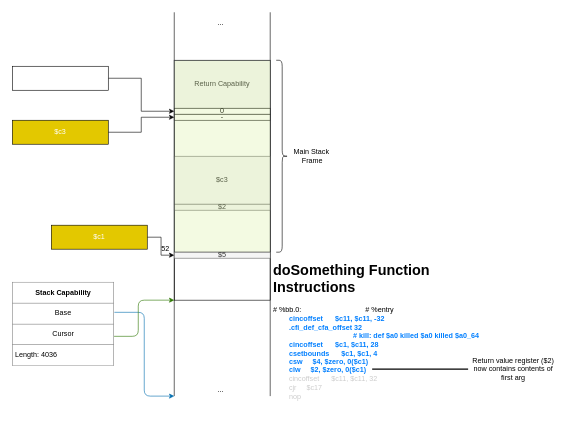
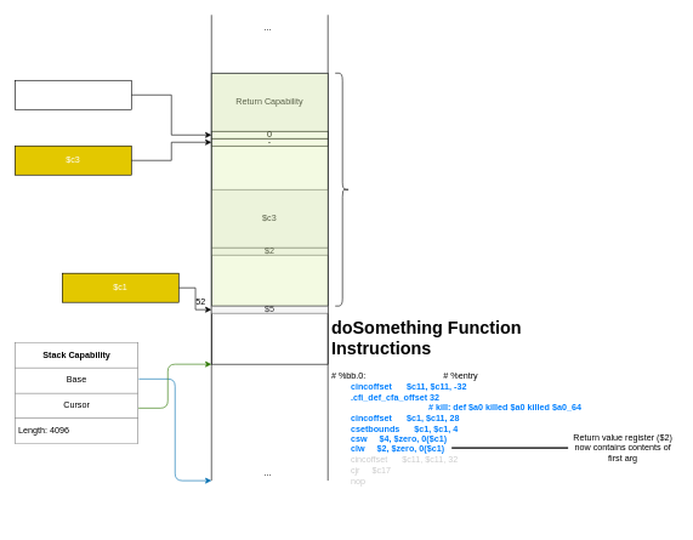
  <mxCell id="0" />
  <mxCell id="1" parent="0" />
  <mxCell id="2" value="" style="rounded=0;whiteSpace=wrap;html=1;shadow=0;glass=0;labelBackgroundColor=#ffffff;strokeColor=#000000;fillColor=#ffffff;gradientColor=none;fontSize=12;" vertex="1" parent="1"><mxGeometry x="290" y="420" width="160" height="80" as="geometry" /></mxCell>
  <mxCell id="3" value="" style="endArrow=none;html=1;" parent="1" edge="1"><mxGeometry width="50" height="50" relative="1" as="geometry"><mxPoint x="290" y="660" as="sourcePoint" /><mxPoint x="290" y="20" as="targetPoint" /></mxGeometry></mxCell>
  <mxCell id="4" value="" style="endArrow=none;html=1;" parent="1" edge="1"><mxGeometry width="50" height="50" relative="1" as="geometry"><mxPoint x="450" y="660" as="sourcePoint" /><mxPoint x="450" y="20" as="targetPoint" /></mxGeometry></mxCell>
  <mxCell id="5" value="" style="rounded=0;whiteSpace=wrap;html=1;" parent="1" vertex="1"><mxGeometry x="290" y="100" width="160" height="320" as="geometry" /></mxCell>
- <mxCell id="6" value="&lt;table border=&quot;1&quot; width=&quot;100%&quot; cellpadding=&quot;4&quot; style=&quot;width: 100% ; height: 100% ; border-collapse: collapse&quot;&gt;&lt;tbody&gt;&lt;tr&gt;&lt;th align=&quot;center&quot;&gt;&lt;b&gt;Stack Capability&lt;/b&gt;&lt;/th&gt;&lt;/tr&gt;&lt;tr&gt;&lt;td align=&quot;center&quot;&gt;Base&lt;/td&gt;&lt;/tr&gt;&lt;tr&gt;&lt;td style=&quot;text-align: center&quot;&gt;Cursor&lt;/td&gt;&lt;/tr&gt;&lt;tr&gt;&lt;td&gt;Length: 4036&lt;/td&gt;&lt;/tr&gt;&lt;/tbody&gt;&lt;/table&gt;" style="text;html=1;strokeColor=none;fillColor=none;overflow=fill;" parent="1" vertex="1"><mxGeometry x="20" y="470" width="170" height="140" as="geometry" /></mxCell>
+ <mxCell id="6" value="&lt;table border=&quot;1&quot; width=&quot;100%&quot; cellpadding=&quot;4&quot; style=&quot;width: 100% ; height: 100% ; border-collapse: collapse&quot;&gt;&lt;tbody&gt;&lt;tr&gt;&lt;th align=&quot;center&quot;&gt;&lt;b&gt;Stack Capability&lt;/b&gt;&lt;/th&gt;&lt;/tr&gt;&lt;tr&gt;&lt;td align=&quot;center&quot;&gt;Base&lt;/td&gt;&lt;/tr&gt;&lt;tr&gt;&lt;td style=&quot;text-align: center&quot;&gt;Cursor&lt;/td&gt;&lt;/tr&gt;&lt;tr&gt;&lt;td&gt;Length: 4096&lt;/td&gt;&lt;/tr&gt;&lt;/tbody&gt;&lt;/table&gt;" style="text;html=1;strokeColor=none;fillColor=none;overflow=fill;" parent="1" vertex="1"><mxGeometry x="20" y="470" width="170" height="140" as="geometry" /></mxCell>
  <mxCell id="7" value="" style="endArrow=classic;html=1;exitX=1.001;exitY=0.359;exitDx=0;exitDy=0;exitPerimeter=0;edgeStyle=elbowEdgeStyle;fillColor=#1ba1e2;strokeColor=#006EAF;" parent="1" source="6" edge="1"><mxGeometry width="50" height="50" relative="1" as="geometry"><mxPoint x="110" y="230" as="sourcePoint" /><mxPoint x="290" y="660" as="targetPoint" /></mxGeometry></mxCell>
  <mxCell id="8" value="..." style="text;html=1;align=center;verticalAlign=middle;resizable=0;points=[];autosize=1;" parent="1" vertex="1"><mxGeometry x="352" y="27" width="30" height="20" as="geometry" /></mxCell>
  <mxCell id="9" value="..." style="text;html=1;align=center;verticalAlign=middle;resizable=0;points=[];autosize=1;" parent="1" vertex="1"><mxGeometry x="352" y="640" width="30" height="20" as="geometry" /></mxCell>
  <mxCell id="10" value="" style="endArrow=classic;html=1;exitX=0.998;exitY=0.645;exitDx=0;exitDy=0;exitPerimeter=0;edgeStyle=elbowEdgeStyle;fillColor=#60a917;strokeColor=#2D7600;" parent="1" source="6" edge="1"><mxGeometry width="50" height="50" relative="1" as="geometry"><mxPoint x="150" y="480" as="sourcePoint" /><mxPoint x="290" y="500" as="targetPoint" /><Array as="points"><mxPoint x="230" y="425" /></Array></mxGeometry></mxCell>
  <mxCell id="11" value="Return Capability" style="rounded=0;whiteSpace=wrap;html=1;fillColor=#f5f5f5;strokeColor=#666666;fontColor=#333333;" parent="1" vertex="1"><mxGeometry x="290" y="100" width="160" height="80" as="geometry" /></mxCell>
  <mxCell id="12" style="edgeStyle=elbowEdgeStyle;rounded=0;orthogonalLoop=1;jettySize=auto;html=1;exitX=1;exitY=0.5;exitDx=0;exitDy=0;entryX=0;entryY=0.5;entryDx=0;entryDy=0;" parent="1" source="13" target="16" edge="1"><mxGeometry relative="1" as="geometry" /></mxCell>
  <mxCell id="13" value="$c2" style="rounded=0;whiteSpace=wrap;html=1;fillColor=#ffffff;strokeColor=#000000;fontColor=#ffffff;" parent="1" vertex="1"><mxGeometry x="20" y="110" width="160" height="40" as="geometry" /></mxCell>
  <mxCell id="14" style="edgeStyle=elbowEdgeStyle;rounded=0;orthogonalLoop=1;jettySize=auto;html=1;exitX=1;exitY=0.5;exitDx=0;exitDy=0;entryX=0;entryY=0.5;entryDx=0;entryDy=0;" parent="1" source="15" target="17" edge="1"><mxGeometry relative="1" as="geometry" /></mxCell>
  <mxCell id="15" value="$c3" style="rounded=0;whiteSpace=wrap;html=1;fillColor=#e3c800;strokeColor=#000000;fontColor=#ffffff;" parent="1" vertex="1"><mxGeometry x="20" y="200" width="160" height="40" as="geometry" /></mxCell>
  <mxCell id="16" value="0" style="rounded=0;whiteSpace=wrap;html=1;strokeColor=#000000;" parent="1" vertex="1"><mxGeometry x="290" y="180" width="160" height="10" as="geometry" /></mxCell>
  <mxCell id="17" value="-" style="rounded=0;whiteSpace=wrap;html=1;strokeColor=#000000;" parent="1" vertex="1"><mxGeometry x="290" y="190" width="160" height="10" as="geometry" /></mxCell>
  <mxCell id="18" value="$c3" style="rounded=0;whiteSpace=wrap;html=1;strokeColor=#666666;fillColor=#f5f5f5;fontColor=#333333;" parent="1" vertex="1"><mxGeometry x="290" y="260" width="160" height="80" as="geometry" /></mxCell>
  <mxCell id="19" value="$2" style="rounded=0;whiteSpace=wrap;html=1;strokeColor=#666666;fillColor=#f5f5f5;fontColor=#333333;" parent="1" vertex="1"><mxGeometry x="290" y="340" width="160" height="10" as="geometry" /></mxCell>
  <mxCell id="20" value="&lt;h1&gt;doSomething Function Instructions&lt;/h1&gt;&lt;div&gt;&lt;div&gt;# %bb.0:&amp;nbsp; &amp;nbsp; &amp;nbsp; &amp;nbsp; &amp;nbsp; &amp;nbsp; &amp;nbsp; &amp;nbsp; &amp;nbsp; &amp;nbsp; &amp;nbsp; &amp;nbsp; &amp;nbsp; &amp;nbsp; &amp;nbsp; &amp;nbsp; # %entry&lt;/div&gt;&lt;div&gt;&amp;nbsp; &lt;b&gt;&lt;font color=&quot;#cccccc&quot;&gt;&amp;nbsp; &amp;nbsp; &amp;nbsp; &lt;/font&gt;&lt;font color=&quot;#007fff&quot;&gt;cincoffset&amp;nbsp; &amp;nbsp; &amp;nbsp; $c11, $c11, -32&lt;/font&gt;&lt;/b&gt;&lt;/div&gt;&lt;div&gt;&lt;b&gt;&lt;font color=&quot;#007fff&quot;&gt;&amp;nbsp; &amp;nbsp; &amp;nbsp; &amp;nbsp; .cfi_def_cfa_offset 32&lt;/font&gt;&lt;/b&gt;&lt;/div&gt;&lt;div&gt;&lt;b&gt;&lt;font color=&quot;#007fff&quot;&gt;&amp;nbsp; &amp;nbsp; &amp;nbsp; &amp;nbsp; &amp;nbsp; &amp;nbsp; &amp;nbsp; &amp;nbsp; &amp;nbsp; &amp;nbsp; &amp;nbsp; &amp;nbsp; &amp;nbsp; &amp;nbsp; &amp;nbsp; &amp;nbsp; &amp;nbsp; &amp;nbsp; &amp;nbsp; &amp;nbsp; # kill: def $a0 killed $a0 killed $a0_64&lt;/font&gt;&lt;/b&gt;&lt;/div&gt;&lt;div&gt;&lt;b&gt;&lt;font color=&quot;#007fff&quot;&gt;&amp;nbsp; &amp;nbsp; &amp;nbsp; &amp;nbsp; cincoffset&amp;nbsp; &amp;nbsp; &amp;nbsp; $c1, $c11, 28&lt;/font&gt;&lt;/b&gt;&lt;/div&gt;&lt;div&gt;&lt;b&gt;&lt;font color=&quot;#007fff&quot;&gt;&amp;nbsp; &amp;nbsp; &amp;nbsp; &amp;nbsp; csetbounds&amp;nbsp; &amp;nbsp; &amp;nbsp; $c1, $c1, 4&lt;/font&gt;&lt;/b&gt;&lt;/div&gt;&lt;div&gt;&lt;b&gt;&lt;font color=&quot;#007fff&quot;&gt;&amp;nbsp; &amp;nbsp; &amp;nbsp; &amp;nbsp; csw&amp;nbsp; &amp;nbsp; &amp;nbsp;$4, $zero, 0($c1)&lt;/font&gt;&lt;/b&gt;&lt;/div&gt;&lt;div&gt;&lt;b&gt;&lt;font color=&quot;#007fff&quot;&gt;&amp;nbsp; &amp;nbsp; &amp;nbsp; &amp;nbsp; clw&amp;nbsp; &amp;nbsp; &amp;nbsp;$2, $zero, 0($c1)&lt;/font&gt;&lt;/b&gt;&lt;/div&gt;&lt;div&gt;&lt;font color=&quot;#007fff&quot;&gt;&lt;b&gt;&amp;nbsp; &amp;nbsp; &amp;nbsp; &lt;/b&gt;&amp;nbsp; &lt;/font&gt;&lt;font color=&quot;#cccccc&quot;&gt;cincoffset&amp;nbsp; &amp;nbsp; &amp;nbsp; $c11, $c11, 32&lt;/font&gt;&lt;/div&gt;&lt;div&gt;&lt;font color=&quot;#cccccc&quot;&gt;&amp;nbsp; &amp;nbsp; &amp;nbsp; &amp;nbsp; cjr&amp;nbsp; &amp;nbsp; &amp;nbsp;$c17&lt;/font&gt;&lt;/div&gt;&lt;div&gt;&lt;font color=&quot;#cccccc&quot;&gt;&amp;nbsp; &amp;nbsp; &amp;nbsp; &amp;nbsp; nop&lt;/font&gt;&lt;/div&gt;&lt;/div&gt;&lt;div&gt;&lt;br&gt;&lt;/div&gt;" style="text;html=1;strokeColor=none;fillColor=none;spacing=5;spacingTop=-20;whiteSpace=wrap;overflow=hidden;rounded=0;" parent="1" vertex="1"><mxGeometry x="450" y="430" width="370" height="290" as="geometry" /></mxCell>
  <mxCell id="21" value="" style="shape=curlyBracket;whiteSpace=wrap;html=1;rounded=1;strokeColor=#000000;flipH=1;" parent="1" vertex="1"><mxGeometry x="460" y="100" width="20" height="320" as="geometry" /></mxCell>
- <mxCell id="22" value="Main Stack&amp;nbsp;&lt;br&gt;Frame" style="text;html=1;align=center;verticalAlign=middle;resizable=0;points=[];autosize=1;" parent="1" vertex="1"><mxGeometry x="480" y="245" width="80" height="30" as="geometry" /></mxCell>
  <mxCell id="23" value="" style="rounded=0;whiteSpace=wrap;html=1;gradientDirection=north;shadow=0;glass=0;labelBackgroundColor=#ffffff;fillOpacity=25;fillColor=#cdeb8b;strokeColor=#36393d;" parent="1" vertex="1"><mxGeometry x="290" y="100" width="160" height="320" as="geometry" /></mxCell>
  <mxCell id="24" style="edgeStyle=elbowEdgeStyle;rounded=0;orthogonalLoop=1;jettySize=auto;html=1;exitX=1;exitY=0.5;exitDx=0;exitDy=0;entryX=0;entryY=0.5;entryDx=0;entryDy=0;" parent="1" source="25" edge="1"><mxGeometry relative="1" as="geometry"><mxPoint x="290" y="425" as="targetPoint" /></mxGeometry></mxCell>
  <mxCell id="25" value="$c1" style="rounded=0;whiteSpace=wrap;html=1;fillColor=#e3c800;strokeColor=#000000;fontColor=#ffffff;" parent="1" vertex="1"><mxGeometry x="85" y="375" width="160" height="40" as="geometry" /></mxCell>
  <mxCell id="26" value="$5" style="rounded=0;whiteSpace=wrap;html=1;strokeColor=#666666;fillColor=#f5f5f5;fontColor=#333333;" parent="1" vertex="1"><mxGeometry x="290" y="420" width="160" height="10" as="geometry" /></mxCell>
  <mxCell id="27" value="52" style="text;html=1;align=center;verticalAlign=middle;resizable=0;points=[];autosize=1;fontSize=12;" vertex="1" parent="1"><mxGeometry x="260" y="405" width="30" height="20" as="geometry" /></mxCell>
  <mxCell id="28" value="" style="line;strokeWidth=2;html=1;shadow=0;glass=0;labelBackgroundColor=#ffffff;fillColor=#ffffff;gradientColor=none;fontSize=12;" vertex="1" parent="1"><mxGeometry x="620" y="610" width="160" height="10" as="geometry" /></mxCell>
  <mxCell id="29" value="Return value register ($2)&lt;br&gt;now contains contents of&lt;br&gt;first arg" style="text;html=1;align=center;verticalAlign=middle;resizable=0;points=[];autosize=1;fontSize=12;" vertex="1" parent="1"><mxGeometry x="780" y="590" width="150" height="50" as="geometry" /></mxCell>
